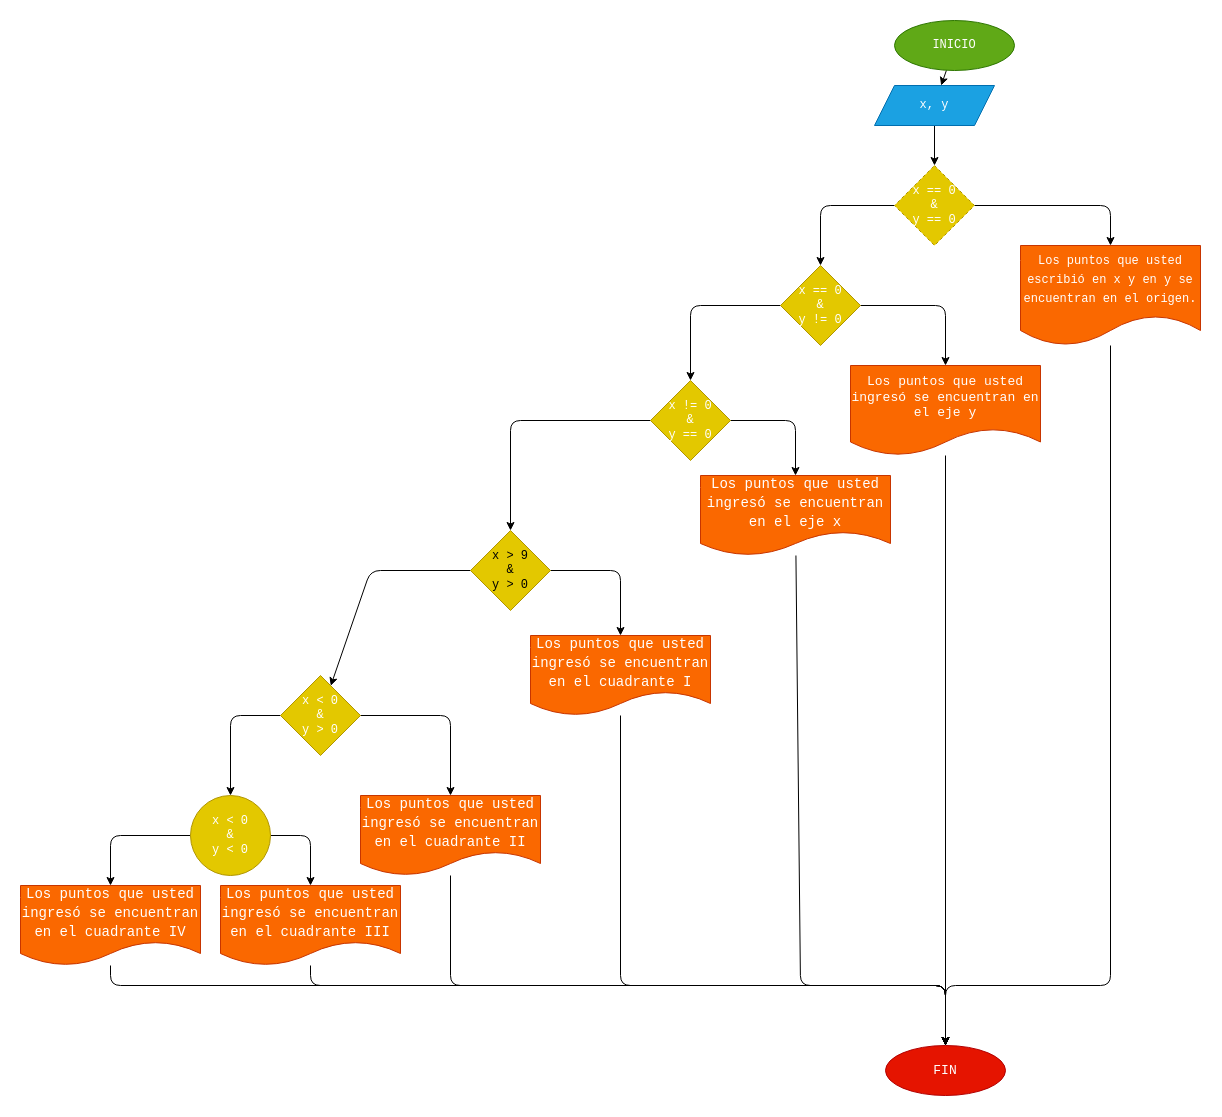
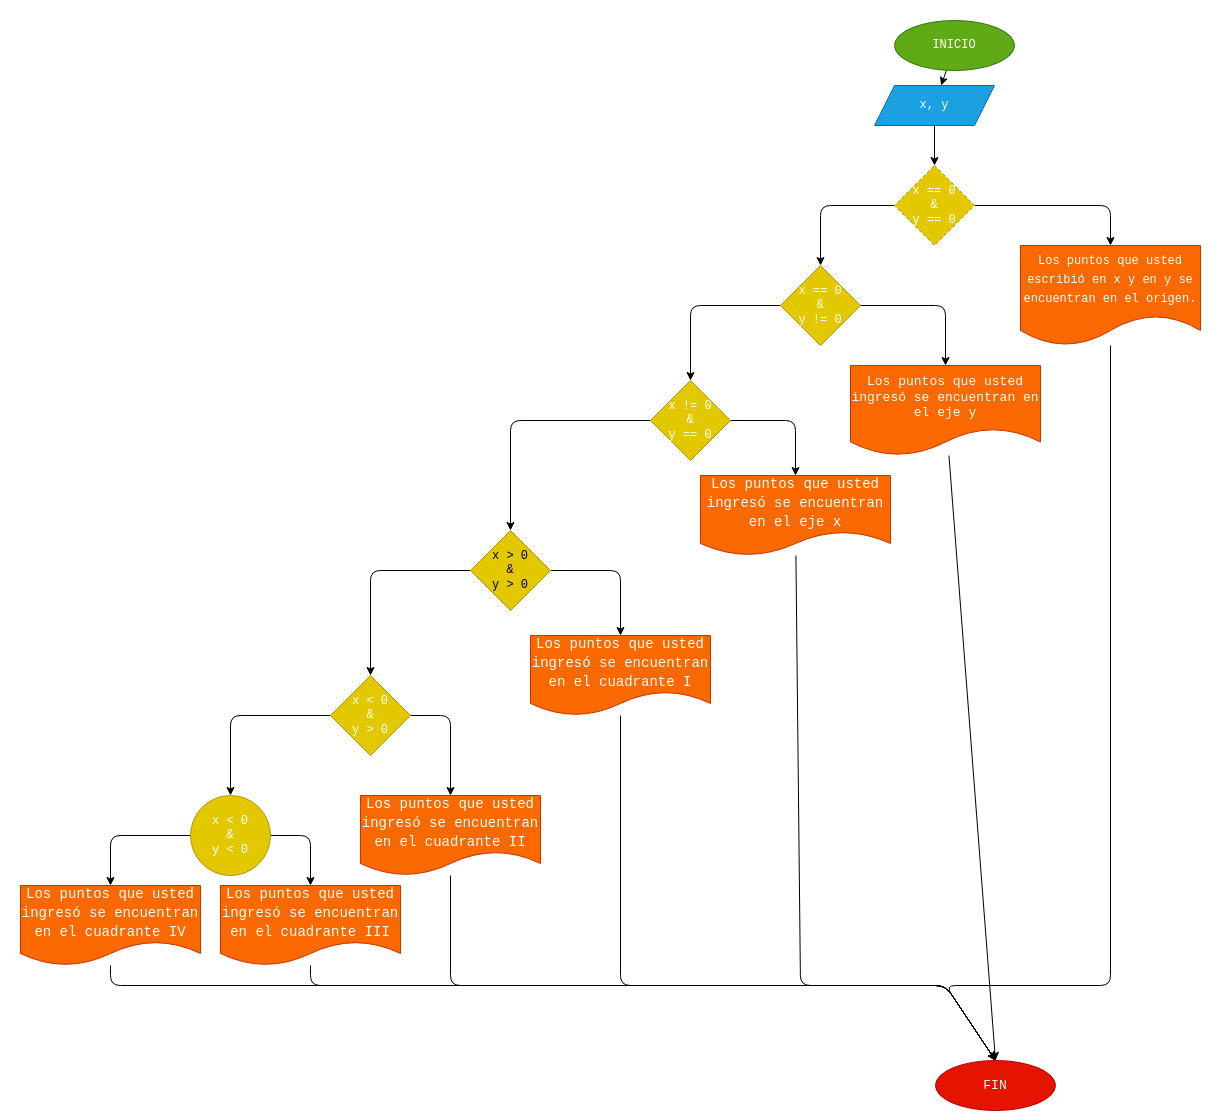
  <mxCell id="0" />
  <mxCell id="1" parent="0" />
  <mxCell id="2" value="" style="edgeStyle=none;html=1;fontFamily=Courier New;" edge="1" parent="1" source="3" target="5"><mxGeometry relative="1" as="geometry" /></mxCell>
  <mxCell id="3" value="INICIO" style="ellipse;whiteSpace=wrap;html=1;fontFamily=Courier New;fillColor=#60a917;fontColor=#ffffff;strokeColor=#2D7600;" vertex="1" parent="1"><mxGeometry x="894" y="20" width="120" height="50" as="geometry" /></mxCell>
  <mxCell id="4" value="" style="edgeStyle=none;html=1;fontFamily=Courier New;" edge="1" parent="1" source="5" target="8"><mxGeometry relative="1" as="geometry" /></mxCell>
  <mxCell id="5" value="x, y" style="shape=parallelogram;perimeter=parallelogramPerimeter;whiteSpace=wrap;html=1;fixedSize=1;fontFamily=Courier New;fillColor=#1ba1e2;fontColor=#ffffff;strokeColor=#006EAF;" vertex="1" parent="1"><mxGeometry x="874" y="85" width="120" height="40" as="geometry" /></mxCell>
  <mxCell id="6" value="" style="edgeStyle=none;html=1;fontFamily=Courier New;" edge="1" parent="1" source="8" target="10"><mxGeometry relative="1" as="geometry"><Array as="points"><mxPoint x="1110" y="205" /></Array></mxGeometry></mxCell>
  <mxCell id="7" value="" style="edgeStyle=none;html=1;fontFamily=Courier New;" edge="1" parent="1" source="8" target="13"><mxGeometry relative="1" as="geometry"><Array as="points"><mxPoint x="820" y="205" /></Array></mxGeometry></mxCell>
  <mxCell id="8" value="x == 0&lt;br&gt;&amp;amp;&lt;br&gt;y == 0" style="rhombus;whiteSpace=wrap;html=1;fontFamily=Courier New;fillColor=#e3c800;fontColor=#FFFFFF;strokeColor=#B09500;dashed=1;" vertex="1" parent="1"><mxGeometry x="894" y="165" width="80" height="80" as="geometry" /></mxCell>
  <mxCell id="9" style="edgeStyle=none;html=1;entryX=0.5;entryY=0;entryDx=0;entryDy=0;fontFamily=Courier New;fontSize=13;fontColor=#FFFFFF;" edge="1" parent="1" source="10" target="38"><mxGeometry relative="1" as="geometry"><Array as="points"><mxPoint x="1110" y="985" /><mxPoint x="945" y="985" /></Array></mxGeometry></mxCell>
  <mxCell id="10" value="&lt;p style=&quot;line-height: 19px;&quot;&gt;&lt;font style=&quot;font-size: 12px;&quot;&gt;Los puntos que usted escribió en x y en y se encuentran en el origen.&lt;/font&gt;&lt;/p&gt;" style="shape=document;whiteSpace=wrap;html=1;boundedLbl=1;align=center;fontFamily=Courier New;fillColor=#fa6800;fontColor=#FFFFFF;strokeColor=#C73500;" vertex="1" parent="1"><mxGeometry x="1020" y="245" width="180" height="100" as="geometry" /></mxCell>
  <mxCell id="11" value="" style="edgeStyle=none;html=1;fontFamily=Courier New;fontSize=12;fontColor=#FFFFFF;" edge="1" parent="1" source="13" target="15"><mxGeometry relative="1" as="geometry"><Array as="points"><mxPoint x="945" y="305" /></Array></mxGeometry></mxCell>
  <mxCell id="12" value="" style="edgeStyle=none;html=1;fontFamily=Courier New;fontSize=12;fontColor=#F0F0F0;" edge="1" parent="1" source="13" target="18"><mxGeometry relative="1" as="geometry"><Array as="points"><mxPoint x="690" y="305" /></Array></mxGeometry></mxCell>
  <mxCell id="13" value="x == 0&lt;br&gt;&amp;amp;&lt;br&gt;y != 0" style="rhombus;whiteSpace=wrap;html=1;fontFamily=Courier New;fillColor=#e3c800;fontColor=#FFFFFF;strokeColor=#B09500;" vertex="1" parent="1"><mxGeometry x="780" y="265" width="80" height="80" as="geometry" /></mxCell>
  <mxCell id="14" style="edgeStyle=none;html=1;entryX=0.5;entryY=0;entryDx=0;entryDy=0;fontFamily=Courier New;fontSize=13;fontColor=#FFFFFF;" edge="1" parent="1" source="15" target="38"><mxGeometry relative="1" as="geometry" /></mxCell>
  <mxCell id="15" value="&lt;span style=&quot;font-size: 13px; background-color: initial;&quot;&gt;Los puntos que usted ingresó se encuentran en el eje y&lt;/span&gt;" style="shape=document;whiteSpace=wrap;html=1;boundedLbl=1;fontFamily=Courier New;fillColor=#fa6800;fontColor=#FFFFFF;strokeColor=#C73500;" vertex="1" parent="1"><mxGeometry x="850" y="365" width="190" height="90" as="geometry" /></mxCell>
  <mxCell id="16" value="" style="edgeStyle=none;html=1;fontFamily=Courier New;fontSize=12;fontColor=#F0F0F0;" edge="1" parent="1" source="18" target="20"><mxGeometry relative="1" as="geometry"><Array as="points"><mxPoint x="795" y="420" /></Array></mxGeometry></mxCell>
  <mxCell id="17" value="" style="edgeStyle=none;html=1;fontFamily=Courier New;fontSize=13;fontColor=#FFFFFF;" edge="1" parent="1" source="18" target="23"><mxGeometry relative="1" as="geometry"><Array as="points"><mxPoint x="510" y="420" /></Array></mxGeometry></mxCell>
  <mxCell id="18" value="x != 0&lt;br&gt;&amp;amp;&lt;br&gt;y == 0" style="rhombus;whiteSpace=wrap;html=1;fontFamily=Courier New;fillColor=#e3c800;fontColor=#FFFFFF;strokeColor=#B09500;" vertex="1" parent="1"><mxGeometry x="650" y="380" width="80" height="80" as="geometry" /></mxCell>
  <mxCell id="19" style="edgeStyle=none;html=1;entryX=0.5;entryY=0;entryDx=0;entryDy=0;fontFamily=Courier New;fontSize=13;fontColor=#FFFFFF;" edge="1" parent="1" source="20" target="38"><mxGeometry relative="1" as="geometry"><Array as="points"><mxPoint x="800" y="985" /><mxPoint x="945" y="985" /></Array></mxGeometry></mxCell>
  <mxCell id="20" value="&lt;div style=&quot;font-size: 14px; line-height: 19px;&quot;&gt;&lt;font&gt;Los puntos que usted ingresó se encuentran en el eje x&lt;/font&gt;&lt;/div&gt;" style="shape=document;whiteSpace=wrap;html=1;boundedLbl=1;fontFamily=Courier New;fillColor=#fa6800;fontColor=#FFFFFF;strokeColor=#C73500;" vertex="1" parent="1"><mxGeometry x="700" y="475" width="190" height="80" as="geometry" /></mxCell>
  <mxCell id="21" value="" style="edgeStyle=none;html=1;fontFamily=Courier New;fontSize=13;fontColor=#FFFFFF;" edge="1" parent="1" source="23" target="25"><mxGeometry relative="1" as="geometry"><Array as="points"><mxPoint x="620" y="570" /></Array></mxGeometry></mxCell>
  <mxCell id="22" value="" style="edgeStyle=none;html=1;fontFamily=Courier New;fontSize=13;fontColor=#FFFFFF;" edge="1" parent="1" source="23" target="28"><mxGeometry relative="1" as="geometry"><Array as="points"><mxPoint x="370" y="570" /></Array></mxGeometry></mxCell>
- <mxCell id="23" value="x &amp;gt; 9&lt;br&gt;&amp;amp;&lt;br&gt;y &amp;gt; 0" style="rhombus;whiteSpace=wrap;html=1;fontFamily=Courier New;fillColor=#e3c800;fontColor=#000000;strokeColor=#B09500;" vertex="1" parent="1"><mxGeometry x="470" y="530" width="80" height="80" as="geometry" /></mxCell>
+ <mxCell id="23" value="x &amp;gt; 0&lt;br&gt;&amp;amp;&lt;br&gt;y &amp;gt; 0" style="rhombus;whiteSpace=wrap;html=1;fontFamily=Courier New;fillColor=#e3c800;fontColor=#000000;strokeColor=#B09500;" vertex="1" parent="1"><mxGeometry x="470" y="530" width="80" height="80" as="geometry" /></mxCell>
  <mxCell id="24" style="edgeStyle=none;html=1;entryX=0.5;entryY=0;entryDx=0;entryDy=0;fontFamily=Courier New;fontSize=13;fontColor=#FFFFFF;" edge="1" parent="1" source="25" target="38"><mxGeometry relative="1" as="geometry"><Array as="points"><mxPoint x="620" y="985" /><mxPoint x="945" y="985" /></Array></mxGeometry></mxCell>
  <mxCell id="25" value="&lt;div style=&quot;font-size: 14px; line-height: 19px;&quot;&gt;&lt;font style=&quot;&quot;&gt;Los puntos que usted ingresó se encuentran en el cuadrante I&lt;/font&gt;&lt;/div&gt;" style="shape=document;whiteSpace=wrap;html=1;boundedLbl=1;fontFamily=Courier New;fillColor=#fa6800;fontColor=#FFFFFF;strokeColor=#C73500;" vertex="1" parent="1"><mxGeometry x="530" y="635" width="180" height="80" as="geometry" /></mxCell>
  <mxCell id="26" value="" style="edgeStyle=none;html=1;fontFamily=Courier New;fontSize=13;fontColor=#FFFFFF;" edge="1" parent="1" source="28" target="31"><mxGeometry relative="1" as="geometry"><Array as="points"><mxPoint x="230" y="715" /></Array></mxGeometry></mxCell>
  <mxCell id="27" value="" style="edgeStyle=none;html=1;fontFamily=Courier New;fontSize=13;fontColor=#FFFFFF;" edge="1" parent="1" source="28" target="33"><mxGeometry relative="1" as="geometry"><Array as="points"><mxPoint x="450" y="715" /></Array></mxGeometry></mxCell>
- <mxCell id="28" value="x &amp;lt; 0&lt;br&gt;&amp;amp;&lt;br&gt;y &amp;gt; 0" style="rhombus;whiteSpace=wrap;html=1;fontFamily=Courier New;fillColor=#e3c800;fontColor=#FFFFFF;strokeColor=#B09500;" vertex="1" parent="1"><mxGeometry x="280" y="675" width="80" height="80" as="geometry" /></mxCell>
+ <mxCell id="28" value="x &amp;lt; 0&lt;br&gt;&amp;amp;&lt;br&gt;y &amp;gt; 0" style="rhombus;whiteSpace=wrap;html=1;fontFamily=Courier New;fillColor=#e3c800;fontColor=#FFFFFF;strokeColor=#B09500;" vertex="1" parent="1"><mxGeometry x="330" y="675" width="80" height="80" as="geometry" /></mxCell>
  <mxCell id="29" value="" style="edgeStyle=none;html=1;fontFamily=Courier New;fontSize=13;fontColor=#FFFFFF;" edge="1" parent="1" source="31" target="37"><mxGeometry relative="1" as="geometry"><mxPoint x="110" y="905" as="targetPoint" /><Array as="points"><mxPoint x="110" y="835" /></Array></mxGeometry></mxCell>
  <mxCell id="30" style="edgeStyle=none;html=1;fontFamily=Courier New;fontSize=13;fontColor=#FFFFFF;" edge="1" parent="1" source="31" target="35"><mxGeometry relative="1" as="geometry"><mxPoint x="310" y="915" as="targetPoint" /><Array as="points"><mxPoint x="310" y="835" /></Array></mxGeometry></mxCell>
  <mxCell id="31" value="x &amp;lt; 0&lt;br&gt;&amp;amp;&lt;br&gt;y &amp;lt; 0" style="ellipse;whiteSpace=wrap;html=1;fontFamily=Courier New;fillColor=#e3c800;fontColor=#FFFFFF;strokeColor=#B09500;" vertex="1" parent="1"><mxGeometry x="190" y="795" width="80" height="80" as="geometry" /></mxCell>
  <mxCell id="32" style="edgeStyle=none;html=1;entryX=0.5;entryY=0;entryDx=0;entryDy=0;fontFamily=Courier New;fontSize=13;fontColor=#FFFFFF;" edge="1" parent="1" source="33" target="38"><mxGeometry relative="1" as="geometry"><Array as="points"><mxPoint x="450" y="985" /><mxPoint x="945" y="985" /></Array></mxGeometry></mxCell>
  <mxCell id="33" value="&lt;div style=&quot;font-size: 14px; line-height: 19px;&quot;&gt;&lt;font style=&quot;&quot;&gt;Los puntos que usted ingresó se encuentran en el cuadrante II&lt;/font&gt;&lt;/div&gt;" style="shape=document;whiteSpace=wrap;html=1;boundedLbl=1;fontFamily=Courier New;fillColor=#fa6800;fontColor=#FFFFFF;strokeColor=#C73500;" vertex="1" parent="1"><mxGeometry x="360" y="795" width="180" height="80" as="geometry" /></mxCell>
  <mxCell id="34" style="edgeStyle=none;html=1;entryX=0.5;entryY=0;entryDx=0;entryDy=0;fontFamily=Courier New;fontSize=13;fontColor=#FFFFFF;" edge="1" parent="1" source="35" target="38"><mxGeometry relative="1" as="geometry"><Array as="points"><mxPoint x="310" y="985" /><mxPoint x="945" y="985" /></Array></mxGeometry></mxCell>
  <mxCell id="35" value="&lt;div style=&quot;font-size: 14px; line-height: 19px;&quot;&gt;Los puntos que usted ingresó se encuentran en el cuadrante III&lt;/div&gt;" style="shape=document;whiteSpace=wrap;html=1;boundedLbl=1;labelBackgroundColor=none;fontFamily=Courier New;fontSize=13;fontColor=#FFFFFF;fillColor=#fa6800;strokeColor=#C73500;" vertex="1" parent="1"><mxGeometry x="220" y="885" width="180" height="80" as="geometry" /></mxCell>
  <mxCell id="36" style="edgeStyle=none;html=1;entryX=0.5;entryY=0;entryDx=0;entryDy=0;fontFamily=Courier New;fontSize=13;fontColor=#FFFFFF;" edge="1" parent="1" source="37" target="38"><mxGeometry relative="1" as="geometry"><Array as="points"><mxPoint x="110" y="985" /><mxPoint x="945" y="985" /></Array></mxGeometry></mxCell>
  <mxCell id="37" value="&lt;div style=&quot;font-size: 14px; line-height: 19px;&quot;&gt;Los puntos que usted ingresó se encuentran en el cuadrante IV&lt;/div&gt;" style="shape=document;whiteSpace=wrap;html=1;boundedLbl=1;labelBackgroundColor=none;fontFamily=Courier New;fontSize=13;fontColor=#FFFFFF;fillColor=#fa6800;strokeColor=#C73500;" vertex="1" parent="1"><mxGeometry x="20" y="885" width="180" height="80" as="geometry" /></mxCell>
- <mxCell id="38" value="FIN" style="ellipse;whiteSpace=wrap;html=1;labelBackgroundColor=none;fontFamily=Courier New;fontSize=13;fontColor=#ffffff;fillColor=#e51400;strokeColor=#B20000;" vertex="1" parent="1"><mxGeometry x="885" y="1045" width="120" height="50" as="geometry" /></mxCell>
+ <mxCell id="38" value="FIN" style="ellipse;whiteSpace=wrap;html=1;labelBackgroundColor=none;fontFamily=Courier New;fontSize=13;fontColor=#ffffff;fillColor=#e51400;strokeColor=#B20000;" vertex="1" parent="1"><mxGeometry x="935" y="1060" width="120" height="50" as="geometry" /></mxCell>
